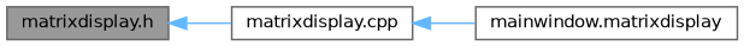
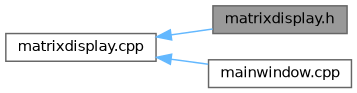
  digraph {
    rankdir=LR
    node [color=grey40 fillcolor=white fontname=Helvetica fontsize=10 shape=box style=filled]
    edge [color=steelblue1 dir=back fontname=Helvetica fontsize=10 labelfontname=Helvetica labelfontsize=10 style=solid]
    n1 [color=gray40 fillcolor=grey60 fontcolor=black height=0.2 label="matrixdisplay.h" width=0.4]
    n2 [height=0.2 label="matrixdisplay.cpp" width=0.4]
-   n3 [height=0.2 label="mainwindow.matrixdisplay" width=0.4]
-   n1 -> n2
+   n3 [height=0.2 label="mainwindow.cpp" width=0.4]
+   n2 -> n1
    n2 -> n3
  }
